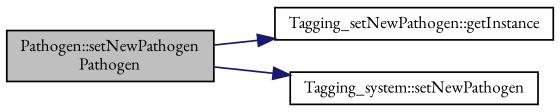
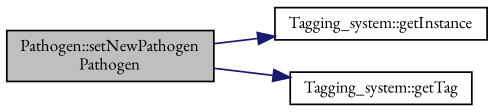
  digraph {
    fontname="EB Garamond"
    rankdir=LR
    node [color=black fillcolor=white fontname="EB Garamond" fontsize=10 shape=record style=filled]
    edge [color=midnightblue fontname="EB Garamond" fontsize=10 labelfontname=Helvetica labelfontsize=10 style=solid]
    n1 [fillcolor=grey75 fontcolor=black height=0.2 label="Pathogen::setNewPathogen\lPathogen" width=0.4]
-   n2 [height=0.2 label="Tagging_setNewPathogen::getInstance" width=0.4]
-   n3 [height=0.2 label="Tagging_system::setNewPathogen" width=0.4]
+   n2 [height=0.2 label="Tagging_system::getInstance" width=0.4]
+   n3 [height=0.2 label="Tagging_system::getTag" width=0.4]
    n1 -> n2
    n1 -> n3
  }
